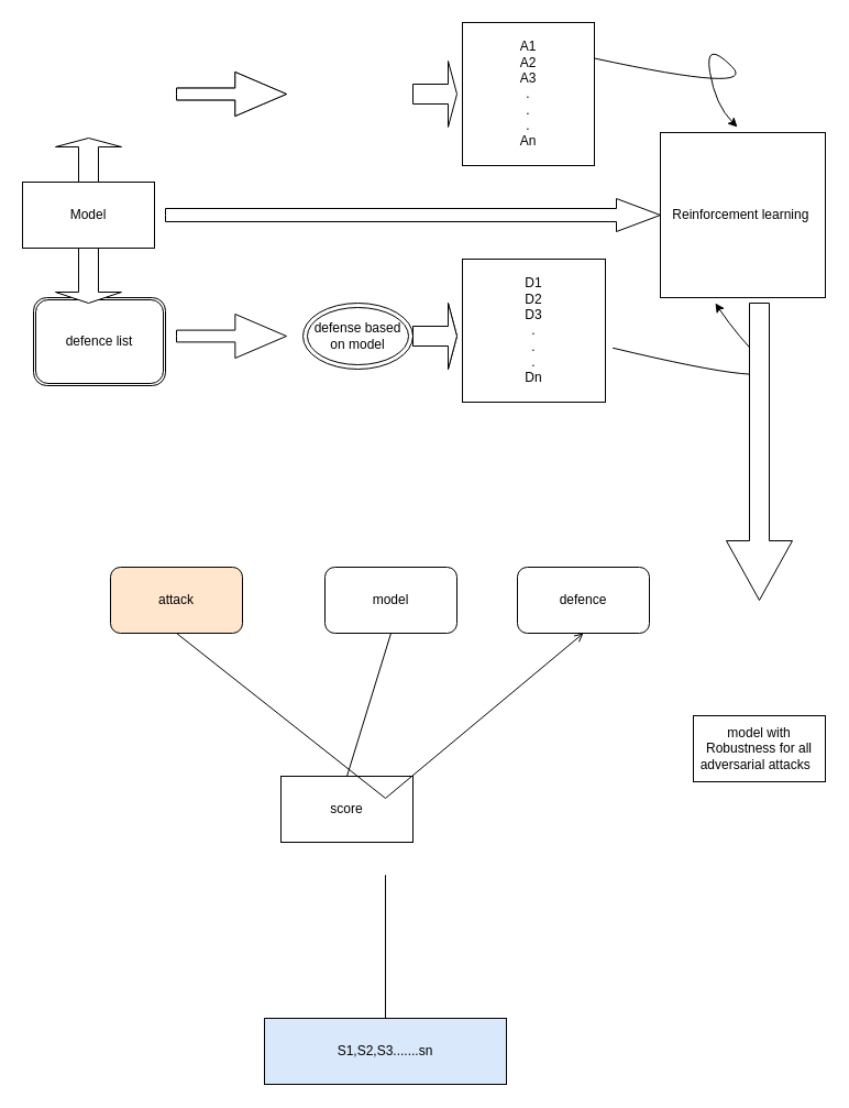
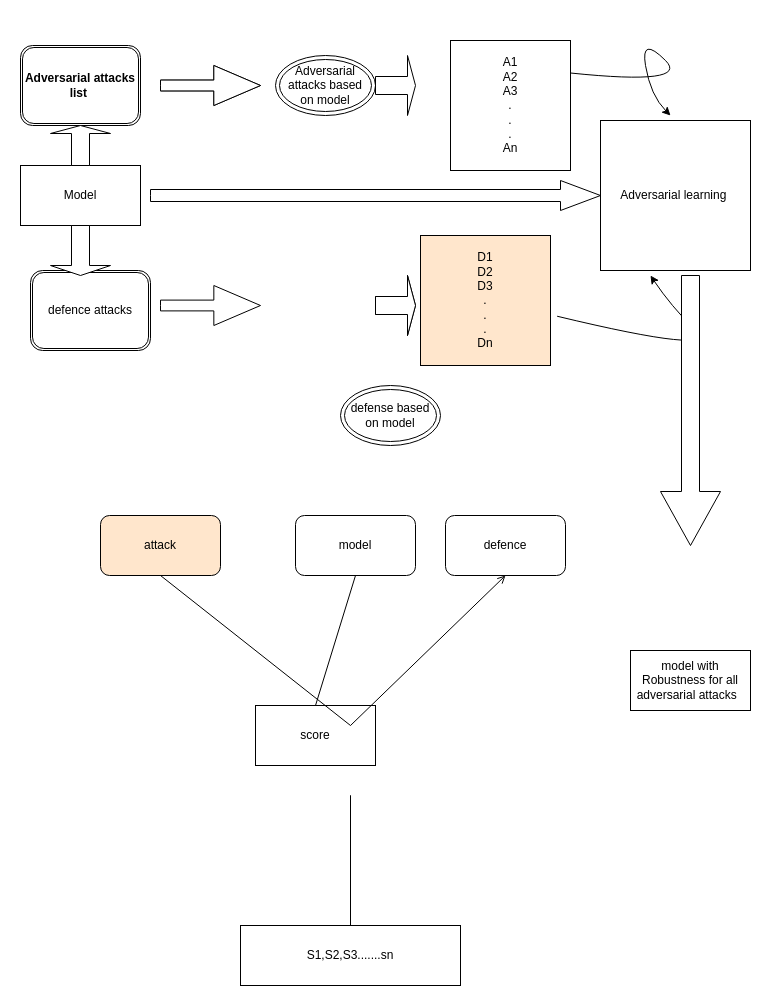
  <mxCell id="0" />
  <mxCell id="1" parent="0" />
- <mxCell id="3" value="defence list" style="shape=ext;double=1;rounded=1;whiteSpace=wrap;html=1;" vertex="1" parent="1"><mxGeometry x="30" y="270" width="120" height="80" as="geometry" /></mxCell>
- <mxCell id="5" value="defense based on model" style="ellipse;shape=doubleEllipse;whiteSpace=wrap;html=1;" vertex="1" parent="1"><mxGeometry x="275" y="275" width="100" height="60" as="geometry" /></mxCell>
+ <mxCell id="2" value="Adversarial attacks list&amp;nbsp;" style="shape=ext;double=1;rounded=1;whiteSpace=wrap;html=1;fontStyle=1" vertex="1" parent="1"><mxGeometry x="20" y="45" width="120" height="80" as="geometry" /></mxCell>
+ <mxCell id="3" value="defence attacks" style="shape=ext;double=1;rounded=1;whiteSpace=wrap;html=1;" vertex="1" parent="1"><mxGeometry x="30" y="270" width="120" height="80" as="geometry" /></mxCell>
+ <mxCell id="4" value="Adversarial attacks based on model" style="ellipse;shape=doubleEllipse;whiteSpace=wrap;html=1;" vertex="1" parent="1"><mxGeometry x="275" y="55" width="100" height="60" as="geometry" /></mxCell>
+ <mxCell id="5" value="defense based on model" style="ellipse;shape=doubleEllipse;whiteSpace=wrap;html=1;" vertex="1" parent="1"><mxGeometry x="340" y="385" width="100" height="60" as="geometry" /></mxCell>
  <mxCell id="6" value="" style="html=1;shadow=0;dashed=0;align=center;verticalAlign=middle;shape=mxgraph.arrows2.arrow;dy=0.73;dx=46.67;notch=0;" vertex="1" parent="1"><mxGeometry x="160" y="65" width="100" height="40" as="geometry" /></mxCell>
  <mxCell id="7" value="" style="html=1;shadow=0;dashed=0;align=center;verticalAlign=middle;shape=mxgraph.arrows2.arrow;dy=0.73;dx=46.67;notch=0;" vertex="1" parent="1"><mxGeometry x="160" y="65" width="100" height="40" as="geometry" /></mxCell>
  <mxCell id="8" value="" style="html=1;shadow=0;dashed=0;align=center;verticalAlign=middle;shape=mxgraph.arrows2.arrow;dy=0.73;dx=46.67;notch=0;" vertex="1" parent="1"><mxGeometry x="160" y="285" width="100" height="40" as="geometry" /></mxCell>
  <mxCell id="9" value="Model" style="rounded=0;whiteSpace=wrap;html=1;" vertex="1" parent="1"><mxGeometry x="20" y="165" width="120" height="60" as="geometry" /></mxCell>
  <mxCell id="10" value="" style="shape=singleArrow;direction=south;whiteSpace=wrap;html=1;" vertex="1" parent="1"><mxGeometry x="50" y="225" width="60" height="50" as="geometry" /></mxCell>
  <mxCell id="11" value="" style="shape=singleArrow;direction=north;whiteSpace=wrap;html=1;" vertex="1" parent="1"><mxGeometry x="50" y="125" width="60" height="40" as="geometry" /></mxCell>
  <mxCell id="12" value="" style="html=1;shadow=0;dashed=0;align=center;verticalAlign=middle;shape=mxgraph.arrows2.arrow;dy=0.6;dx=40;notch=0;" vertex="1" parent="1"><mxGeometry x="150" y="180" width="450" height="30" as="geometry" /></mxCell>
- <mxCell id="13" value="Reinforcement learning&amp;nbsp;" style="whiteSpace=wrap;html=1;aspect=fixed;" vertex="1" parent="1"><mxGeometry x="600" y="120" width="150" height="150" as="geometry" /></mxCell>
- <mxCell id="14" value="A1&lt;br&gt;A2&lt;br&gt;A3&lt;br&gt;.&lt;br&gt;.&lt;br&gt;.&lt;br&gt;An" style="rounded=0;whiteSpace=wrap;html=1;" vertex="1" parent="1"><mxGeometry x="420" y="20" width="120" height="130" as="geometry" /></mxCell>
+ <mxCell id="13" value="Adversarial learning&amp;nbsp;" style="whiteSpace=wrap;html=1;aspect=fixed;" vertex="1" parent="1"><mxGeometry x="600" y="120" width="150" height="150" as="geometry" /></mxCell>
+ <mxCell id="14" value="A1&lt;br&gt;A2&lt;br&gt;A3&lt;br&gt;.&lt;br&gt;.&lt;br&gt;.&lt;br&gt;An" style="rounded=0;whiteSpace=wrap;html=1;" vertex="1" parent="1"><mxGeometry x="450" y="40" width="120" height="130" as="geometry" /></mxCell>
  <mxCell id="15" style="edgeStyle=orthogonalEdgeStyle;rounded=0;orthogonalLoop=1;jettySize=auto;html=1;exitX=0.5;exitY=1;exitDx=0;exitDy=0;" edge="1" parent="1" source="14" target="14"><mxGeometry relative="1" as="geometry" /></mxCell>
- <mxCell id="16" value="D1&lt;br&gt;D2&lt;br&gt;D3&lt;br&gt;.&lt;br&gt;.&lt;br&gt;.&lt;br&gt;Dn" style="whiteSpace=wrap;html=1;aspect=fixed;" vertex="1" parent="1"><mxGeometry x="420" y="235" width="130" height="130" as="geometry" /></mxCell>
+ <mxCell id="16" value="D1&lt;br&gt;D2&lt;br&gt;D3&lt;br&gt;.&lt;br&gt;.&lt;br&gt;.&lt;br&gt;Dn" style="whiteSpace=wrap;html=1;aspect=fixed;fillColor=#ffe6cc;" vertex="1" parent="1"><mxGeometry x="420" y="235" width="130" height="130" as="geometry" /></mxCell>
  <mxCell id="17" value="" style="shape=singleArrow;whiteSpace=wrap;html=1;" vertex="1" parent="1"><mxGeometry x="375" y="275" width="40" height="60" as="geometry" /></mxCell>
  <mxCell id="18" value="" style="shape=singleArrow;whiteSpace=wrap;html=1;" vertex="1" parent="1"><mxGeometry x="375" y="275" width="40" height="60" as="geometry" /></mxCell>
  <mxCell id="19" value="" style="shape=singleArrow;whiteSpace=wrap;html=1;" vertex="1" parent="1"><mxGeometry x="375" y="55" width="40" height="60" as="geometry" /></mxCell>
  <mxCell id="20" value="" style="curved=1;endArrow=classic;html=1;rounded=0;exitX=1.051;exitY=0.621;exitDx=0;exitDy=0;exitPerimeter=0;" edge="1" parent="1" source="16"><mxGeometry width="50" height="50" relative="1" as="geometry"><mxPoint x="670" y="355" as="sourcePoint" /><mxPoint x="650" y="275" as="targetPoint" /><Array as="points"><mxPoint x="720" y="355" /><mxPoint x="670" y="305" /></Array></mxGeometry></mxCell>
  <mxCell id="21" value="" style="curved=1;endArrow=classic;html=1;rounded=0;exitX=1;exitY=0.25;exitDx=0;exitDy=0;" edge="1" parent="1" source="14"><mxGeometry width="50" height="50" relative="1" as="geometry"><mxPoint x="640" y="85" as="sourcePoint" /><mxPoint x="670" y="115" as="targetPoint" /><Array as="points"><mxPoint x="690" y="85" /><mxPoint x="640" y="35" /><mxPoint x="650" y="95" /></Array></mxGeometry></mxCell>
  <mxCell id="22" value="" style="shape=singleArrow;direction=south;whiteSpace=wrap;html=1;" vertex="1" parent="1"><mxGeometry x="660" y="275" width="60" height="270" as="geometry" /></mxCell>
  <mxCell id="23" value="model with Robustness for all adversarial attacks&amp;nbsp;&amp;nbsp;" style="rounded=0;whiteSpace=wrap;html=1;" vertex="1" parent="1"><mxGeometry x="630" y="650" width="120" height="60" as="geometry" /></mxCell>
  <mxCell id="24" value="attack" style="rounded=1;whiteSpace=wrap;html=1;fillColor=#ffe6cc;" vertex="1" parent="1"><mxGeometry x="100" y="515" width="120" height="60" as="geometry" /></mxCell>
  <mxCell id="25" value="model" style="rounded=1;whiteSpace=wrap;html=1;" vertex="1" parent="1"><mxGeometry x="295" y="515" width="120" height="60" as="geometry" /></mxCell>
- <mxCell id="26" value="defence" style="rounded=1;whiteSpace=wrap;html=1;" vertex="1" parent="1"><mxGeometry x="470" y="515" width="120" height="60" as="geometry" /></mxCell>
+ <mxCell id="26" value="defence" style="rounded=1;whiteSpace=wrap;html=1;" vertex="1" parent="1"><mxGeometry x="445" y="515" width="120" height="60" as="geometry" /></mxCell>
  <mxCell id="27" value="score" style="rounded=0;whiteSpace=wrap;html=1;" vertex="1" parent="1"><mxGeometry x="255" y="705" width="120" height="60" as="geometry" /></mxCell>
  <mxCell id="28" value="" style="endArrow=open;html=1;rounded=0;entryX=0.5;entryY=1;entryDx=0;entryDy=0;exitX=0.5;exitY=1;exitDx=0;exitDy=0;" edge="1" parent="1" source="24" target="26"><mxGeometry width="50" height="50" relative="1" as="geometry"><mxPoint x="320" y="565" as="sourcePoint" /><mxPoint x="370" y="515" as="targetPoint" /><Array as="points"><mxPoint x="350" y="725" /></Array></mxGeometry></mxCell>
  <mxCell id="29" value="" style="endArrow=none;html=1;rounded=0;exitX=0.5;exitY=0;exitDx=0;exitDy=0;entryX=0.5;entryY=1;entryDx=0;entryDy=0;" edge="1" parent="1" source="27" target="25"><mxGeometry width="50" height="50" relative="1" as="geometry"><mxPoint x="320" y="565" as="sourcePoint" /><mxPoint x="370" y="515" as="targetPoint" /></mxGeometry></mxCell>
  <mxCell id="30" value="" style="endArrow=none;html=1;rounded=0;" edge="1" parent="1"><mxGeometry width="50" height="50" relative="1" as="geometry"><mxPoint x="350" y="805" as="sourcePoint" /><mxPoint x="350" y="935" as="targetPoint" /><Array as="points"><mxPoint x="350" y="795" /></Array></mxGeometry></mxCell>
- <mxCell id="31" value="S1,S2,S3.......sn" style="rounded=0;whiteSpace=wrap;html=1;fillColor=#dae8fc;" vertex="1" parent="1"><mxGeometry x="240" y="925" width="220" height="60" as="geometry" /></mxCell>
+ <mxCell id="31" value="S1,S2,S3.......sn" style="rounded=0;whiteSpace=wrap;html=1;" vertex="1" parent="1"><mxGeometry x="240" y="925" width="220" height="60" as="geometry" /></mxCell>
